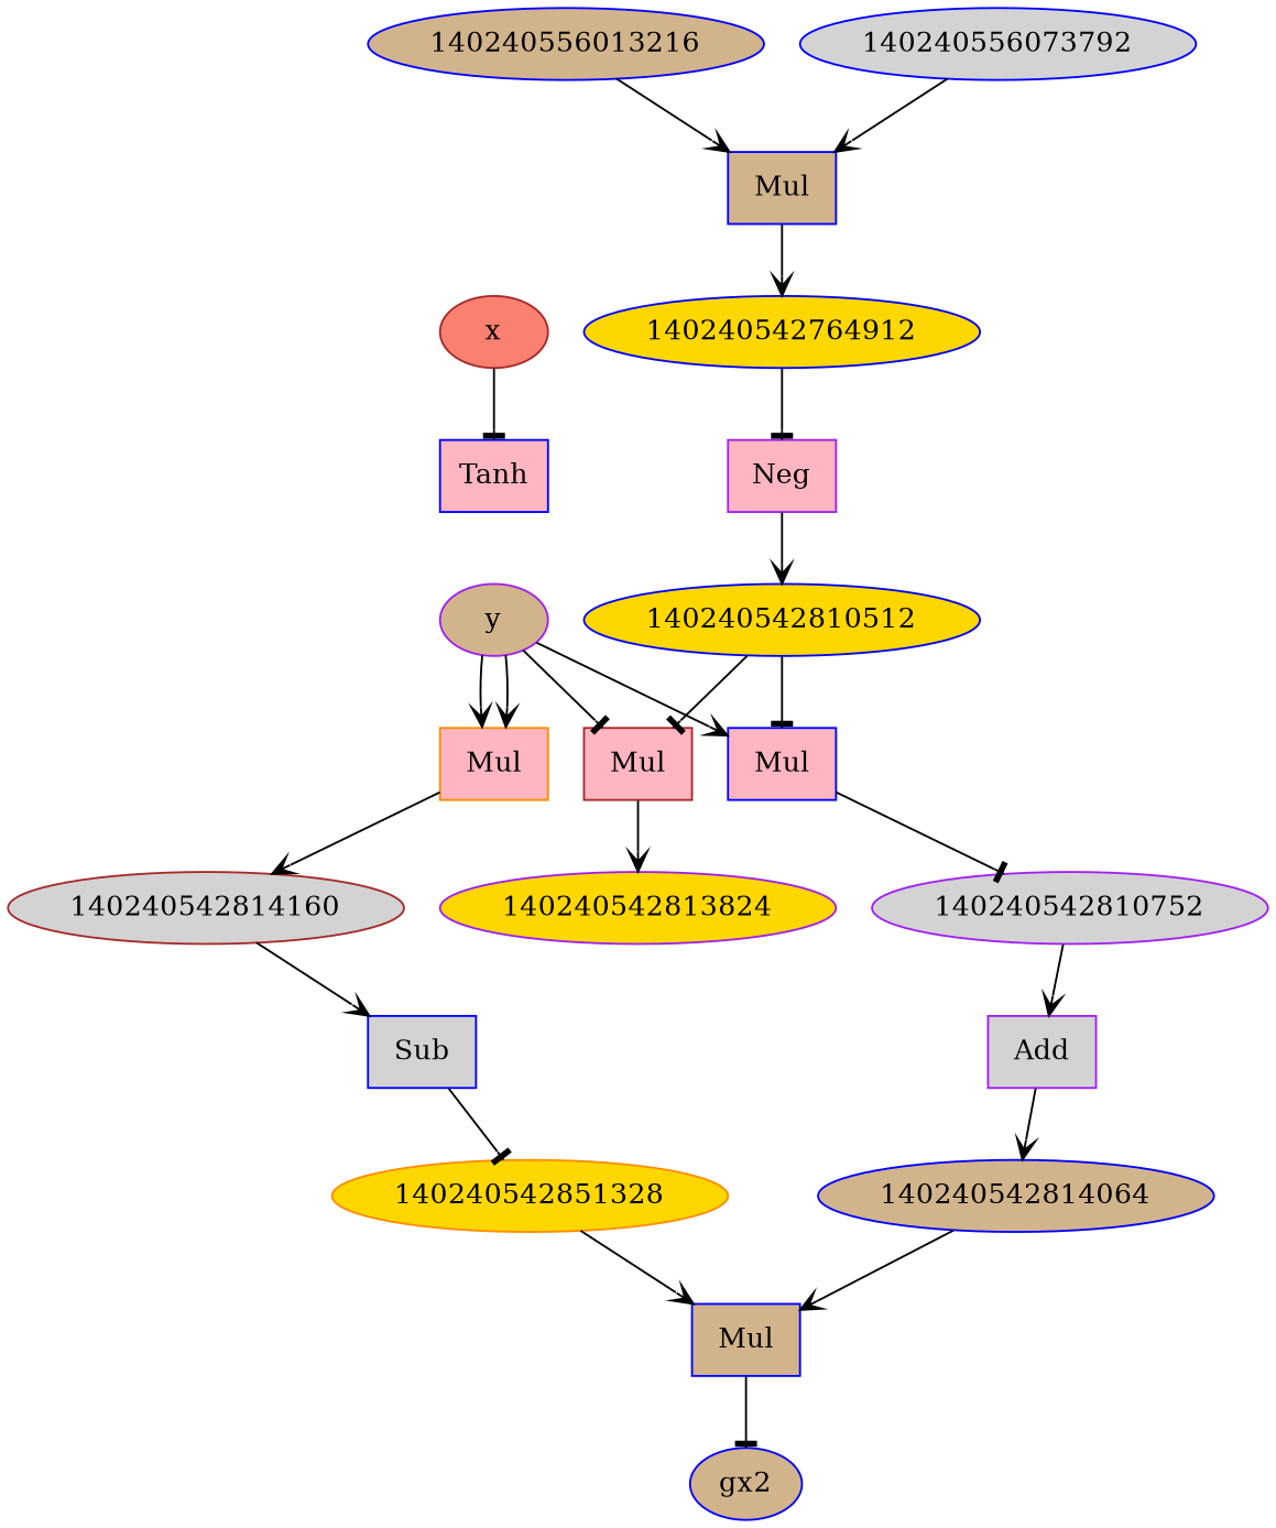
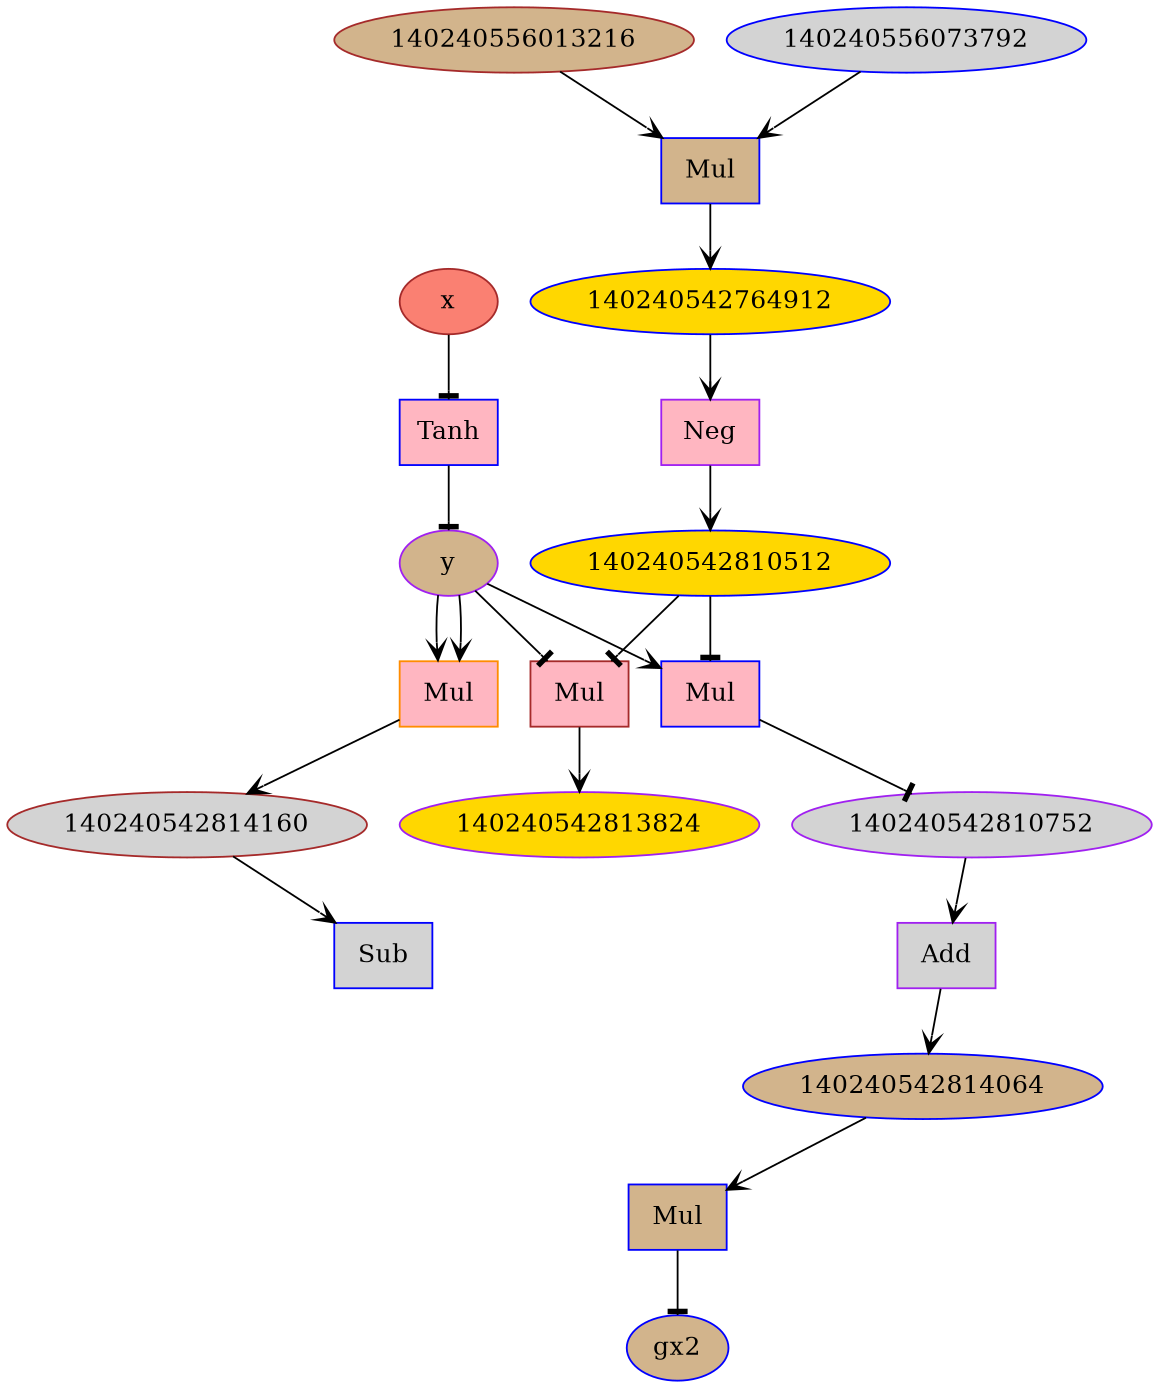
  digraph {
    node [color=blue fillcolor=tan style=filled]
    edge [arrowhead=vee]
    n1 [label=gx2]
    n2 [label=Mul shape=box]
    140240542814064
-   140240542851328 [color=darkorange fillcolor=gold]
    n5 [fillcolor=lightgrey label=Sub shape=box]
    140240542814160 [color=brown fillcolor=lightgrey]
    n7 [color=darkorange fillcolor=lightpink label=Mul shape=box]
    n8 [color=purple label=y]
    n9 [color=brown fillcolor=lightpink label=Mul shape=box]
    n10 [fillcolor=lightpink label=Mul shape=box]
    140240542813824 [color=purple fillcolor=gold]
    140240542810752 [color=purple fillcolor=lightgrey]
    n13 [fillcolor=lightpink label=Tanh shape=box]
    n14 [color=brown fillcolor=salmon label=x]
    n15 [color=purple fillcolor=lightgrey label=Add shape=box]
    140240542810512 [fillcolor=gold]
    n17 [color=purple fillcolor=lightpink label=Neg shape=box]
    140240542764912 [fillcolor=gold]
    n19 [label=Mul shape=box]
-   140240556013216
+   140240556013216 [color=brown]
    140240556073792 [fillcolor=lightgrey]
    n2 -> n1 [arrowhead=tee]
    140240542814064 -> n2
-   140240542851328 -> n2
-   n5 -> 140240542851328 [arrowhead=tee]
    140240542814160 -> n5
    n7 -> 140240542814160
    n8 -> n7
    n8 -> n7
    n8 -> n9 [arrowhead=tee]
    n8 -> n10
    n9 -> 140240542813824
    n10 -> 140240542810752 [arrowhead=tee]
    140240542810752 -> n15
+   n13 -> n8 [arrowhead=tee]
    n14 -> n13 [arrowhead=tee]
    n15 -> 140240542814064
    140240542810512 -> n9 [arrowhead=tee]
    140240542810512 -> n10 [arrowhead=tee]
    n17 -> 140240542810512
-   140240542764912 -> n17 [arrowhead=tee]
+   140240542764912 -> n17
    n19 -> 140240542764912
    140240556013216 -> n19
    140240556073792 -> n19
  }
